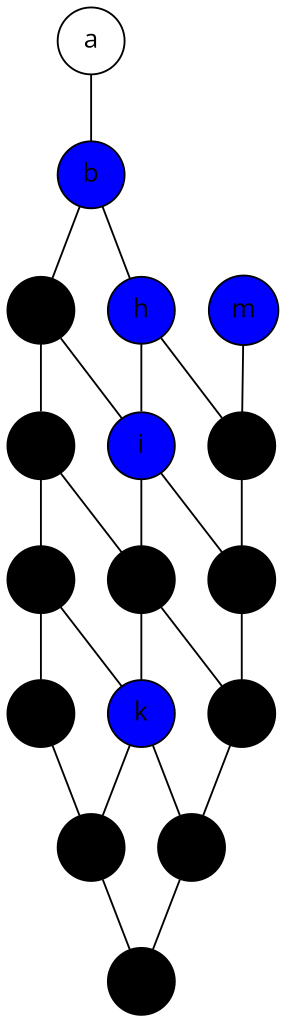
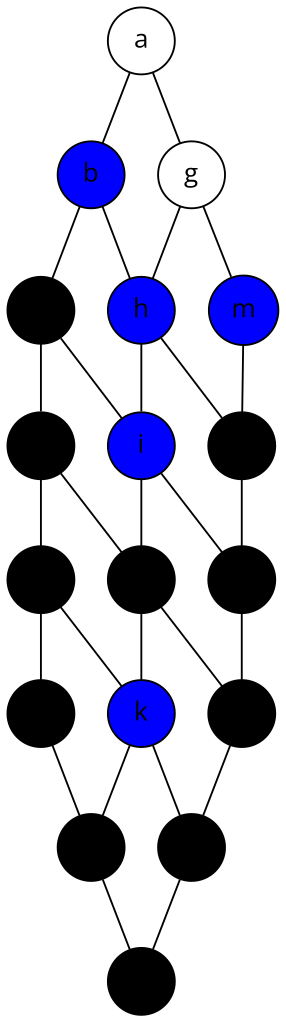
  graph {
    fontname="Open Sans"
    node [fillcolor=black shape=circle style=filled fontname="Open Sans"]
    edge [fontname="Open Sans"]
    a [fillcolor=white]
    b [fillcolor=blue]
+   g [fillcolor=white]
    c
    h [fillcolor=blue]
    d
    i [fillcolor=blue]
    e
    j
    f
    k [fillcolor=blue]
    l
    m [fillcolor=blue]
    n
    o
    p
    q
    r
    a -- b
+   a -- g
    b -- c
    b -- h
+   g -- h
+   g -- m
    c -- d
    c -- i
    h -- i
    h -- n
    d -- e
    d -- j
    i -- j
    i -- o
    e -- f
    e -- k
    j -- k
    j -- p
    f -- l
    k -- l
    k -- q
    l -- r
    m -- n
    n -- o
    o -- p
    p -- q
    q -- r
  }
